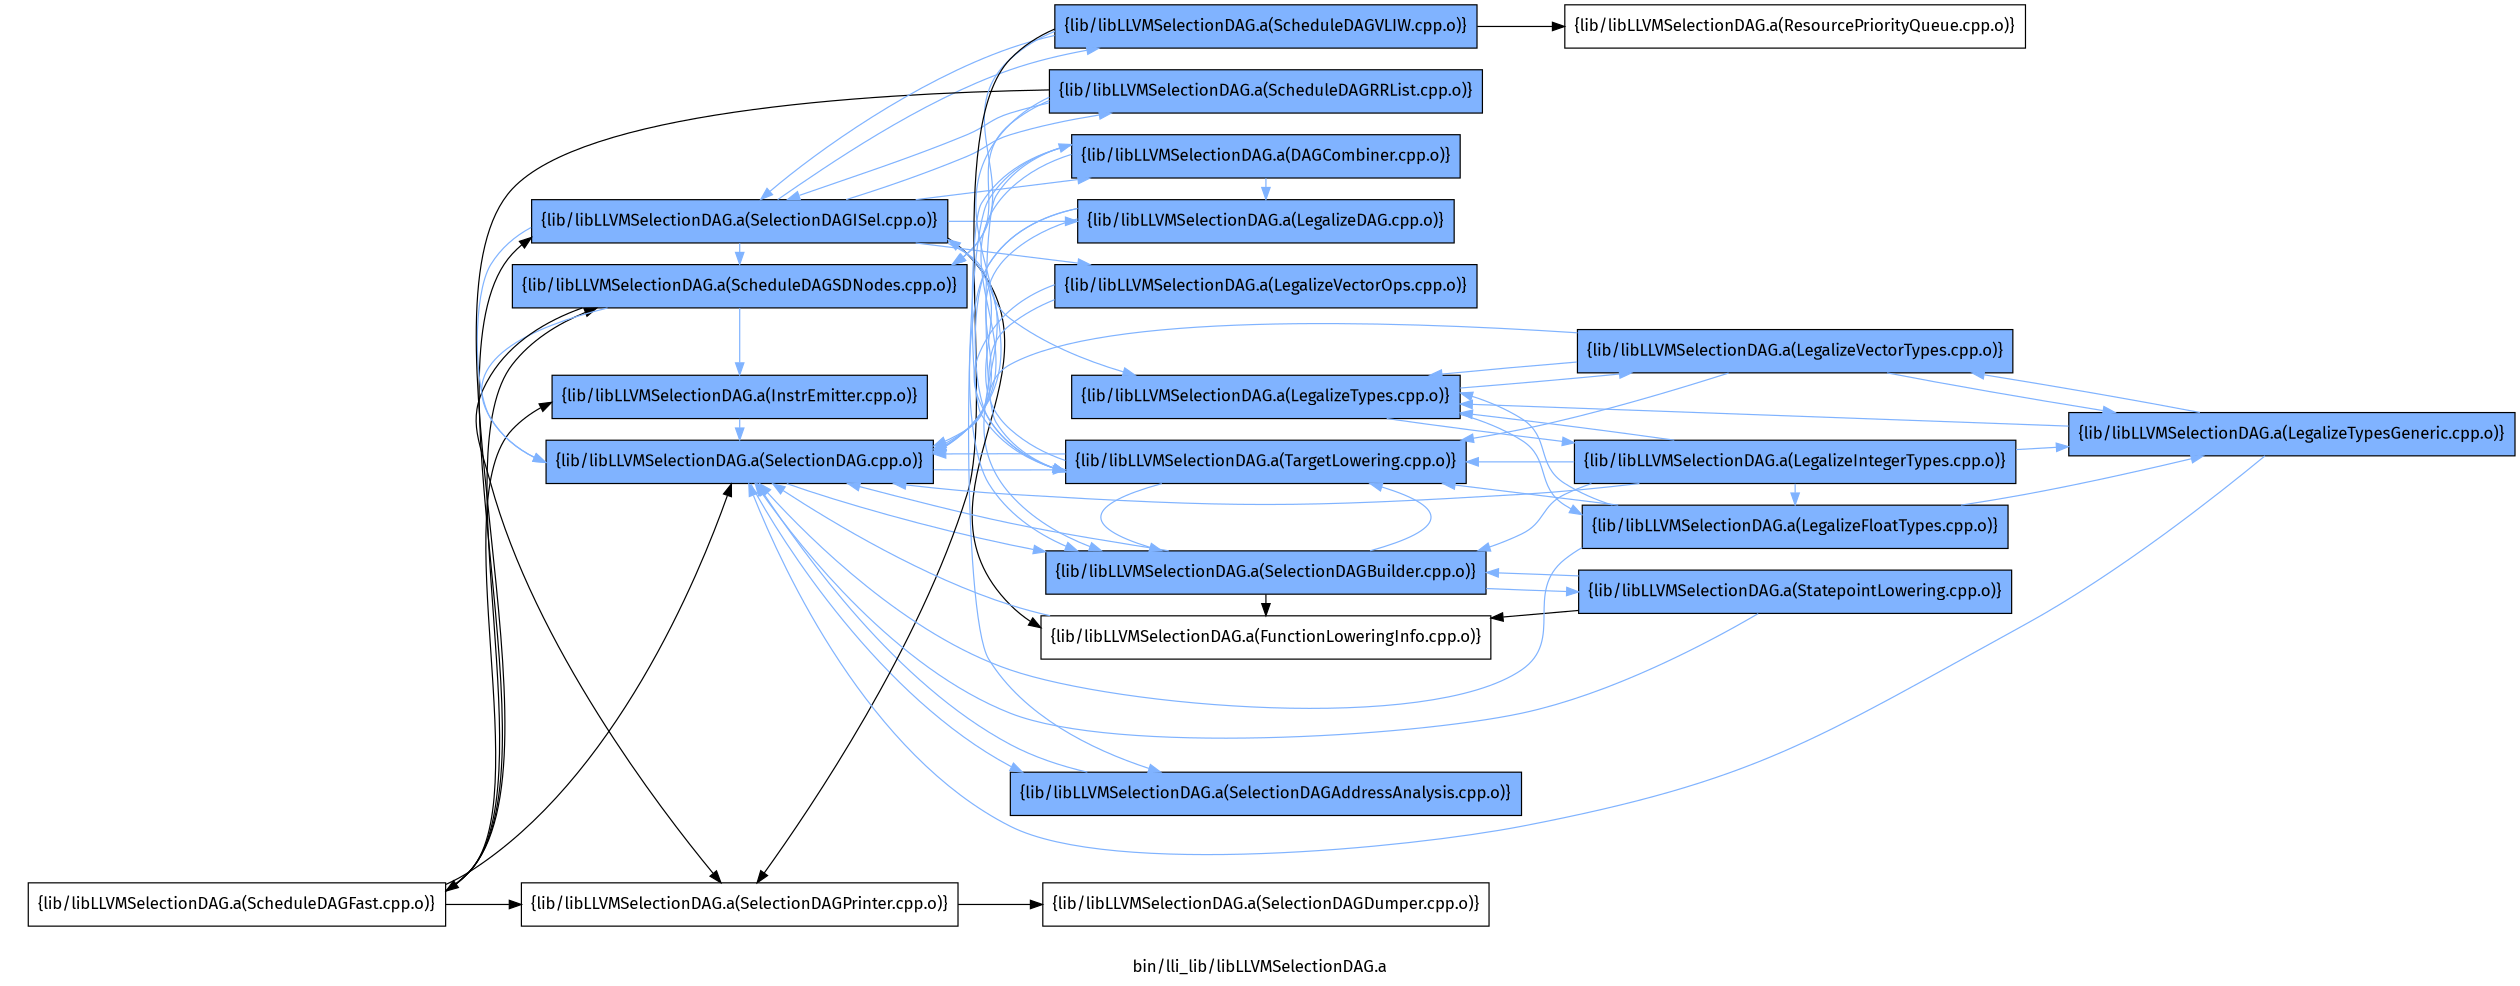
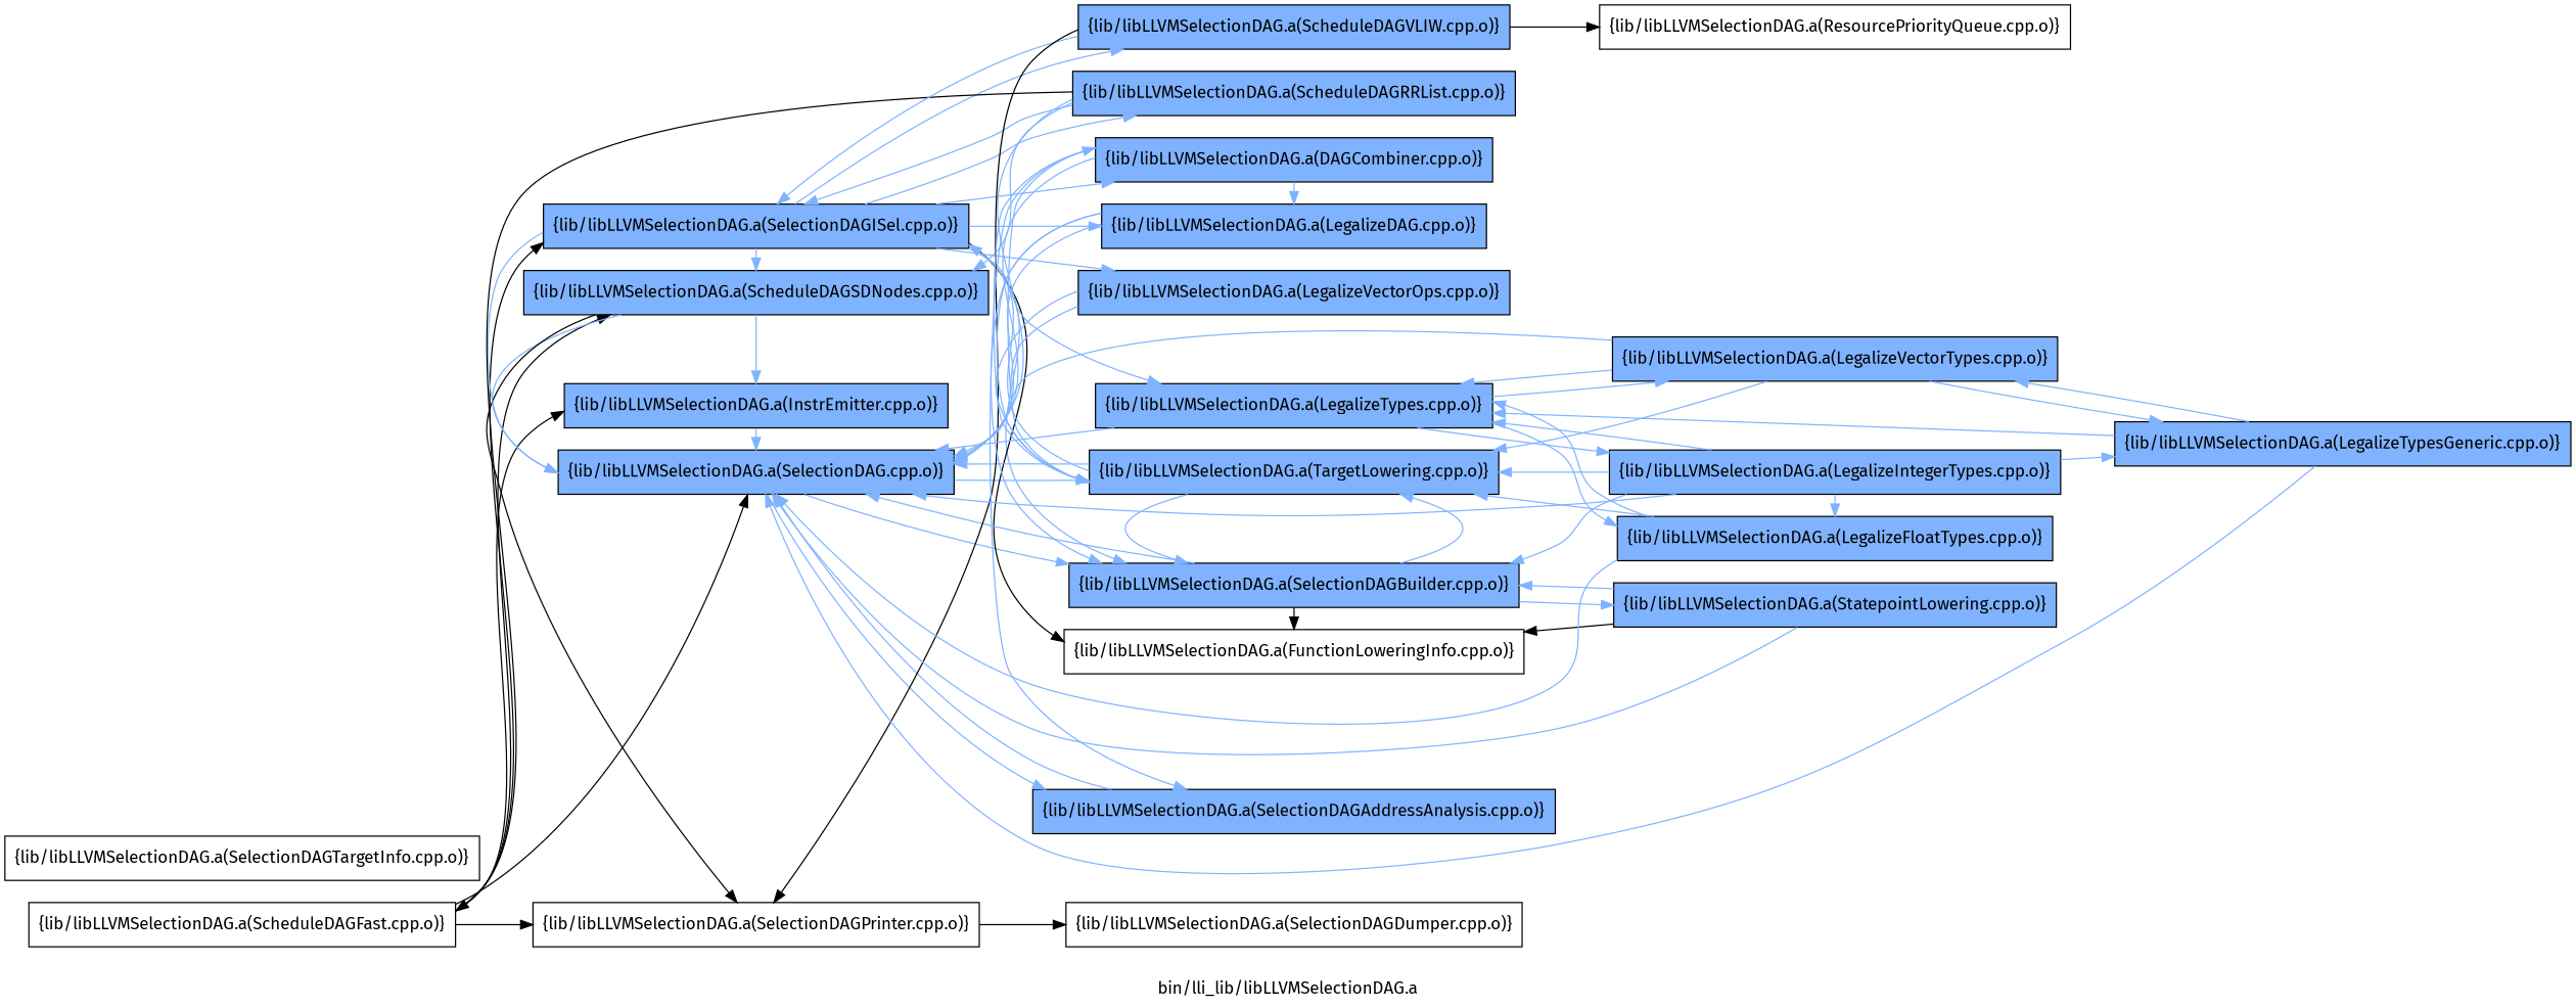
  digraph {
    fontname="Fira Sans"
    label="bin/lli_lib/libLLVMSelectionDAG.a"
    rankdir=LR
    node [fontname="Fira Sans" group=1 shape=box fillcolor="0.600000 0.5 1" style=filled]
    edge [fontname="Fira Sans" color="0.600000 0.5 1"]
    n1 [group=0 label="{lib/libLLVMSelectionDAG.a(ScheduleDAGFast.cpp.o)}" fillcolor="" style=""]
    n2 [label="{lib/libLLVMSelectionDAG.a(InstrEmitter.cpp.o)}"]
    n3 [label="{lib/libLLVMSelectionDAG.a(ScheduleDAGSDNodes.cpp.o)}"]
    n4 [label="{lib/libLLVMSelectionDAG.a(SelectionDAG.cpp.o)}"]
    n5 [label="{lib/libLLVMSelectionDAG.a(SelectionDAGISel.cpp.o)}"]
    n6 [group=0 label="{lib/libLLVMSelectionDAG.a(SelectionDAGPrinter.cpp.o)}" fillcolor="" style=""]
    n7 [label="{lib/libLLVMSelectionDAG.a(SelectionDAGBuilder.cpp.o)}"]
    n8 [label="{lib/libLLVMSelectionDAG.a(SelectionDAGAddressAnalysis.cpp.o)}"]
    n9 [label="{lib/libLLVMSelectionDAG.a(TargetLowering.cpp.o)}"]
    n10 [label="{lib/libLLVMSelectionDAG.a(ScheduleDAGRRList.cpp.o)}"]
    n11 [label="{lib/libLLVMSelectionDAG.a(ScheduleDAGVLIW.cpp.o)}"]
    n12 [group=0 label="{lib/libLLVMSelectionDAG.a(FunctionLoweringInfo.cpp.o)}" fillcolor="" style=""]
    n13 [group=0 label="{lib/libLLVMSelectionDAG.a(SelectionDAGDumper.cpp.o)}" fillcolor="" style=""]
    n14 [label="{lib/libLLVMSelectionDAG.a(DAGCombiner.cpp.o)}"]
    n15 [label="{lib/libLLVMSelectionDAG.a(LegalizeDAG.cpp.o)}"]
    n16 [label="{lib/libLLVMSelectionDAG.a(LegalizeTypes.cpp.o)}"]
    n17 [label="{lib/libLLVMSelectionDAG.a(LegalizeVectorOps.cpp.o)}"]
    n18 [label="{lib/libLLVMSelectionDAG.a(StatepointLowering.cpp.o)}"]
    n19 [group=0 label="{lib/libLLVMSelectionDAG.a(ResourcePriorityQueue.cpp.o)}" fillcolor="" style=""]
    n20 [label="{lib/libLLVMSelectionDAG.a(LegalizeFloatTypes.cpp.o)}"]
    n21 [label="{lib/libLLVMSelectionDAG.a(LegalizeVectorTypes.cpp.o)}"]
    n22 [label="{lib/libLLVMSelectionDAG.a(LegalizeIntegerTypes.cpp.o)}"]
    n23 [label="{lib/libLLVMSelectionDAG.a(LegalizeTypesGeneric.cpp.o)}"]
+   n24 [group=0 label="{lib/libLLVMSelectionDAG.a(SelectionDAGTargetInfo.cpp.o)}" fillcolor="" style=""]
    subgraph sub_1 {
      rank=same
      n1
    }
    subgraph sub_2 {
      rank=same
      n2
      n3
      n4
      n5
      n6
    }
    subgraph sub_3 {
      rank=same
      n7
      n8
      n9
      n10
      n11
      n12
      n13
      n14
      n15
      n16
      n17
    }
    subgraph sub_4 {
      rank=same
      n18
      n19
      n20
      n21
      n22
    }
    subgraph sub_5 {
      rank=same
      n1
    }
    subgraph sub_6 {
      rank=same
      n2
      n3
      n4
      n5
      n6
    }
    subgraph sub_7 {
      rank=same
      n7
      n8
      n9
      n10
      n11
      n12
      n13
      n14
      n15
      n16
      n17
    }
    subgraph sub_8 {
      rank=same
      n18
      n19
      n20
      n21
      n22
    }
    n1 -> n2 [color=""]
    n1 -> n3 [color=""]
    n1 -> n4 [color=""]
    n1 -> n5 [color=""]
    n1 -> n6 [color=""]
    n2 -> n4
    n3 -> n2
    n3 -> n4
    n3 -> n6 [color=""]
    n4 -> n7
    n4 -> n8
    n4 -> n9
    n5 -> n3
    n5 -> n4
    n5 -> n7
    n5 -> n10
    n5 -> n11
    n5 -> n12 [color=""]
    n5 -> n14
    n5 -> n15
    n5 -> n16
    n5 -> n17
    n6 -> n13 [color=""]
    n7 -> n4
    n7 -> n9
    n7 -> n12 [color=""]
    n7 -> n18
    n8 -> n4
    n9 -> n4
    n9 -> n5
    n9 -> n7
    n9 -> n14
    n10 -> n1 [color=""]
    n10 -> n3
    n10 -> n4
    n10 -> n5
-   n11 -> n3
    n11 -> n5
    n11 -> n6 [color=""]
    n11 -> n19 [color=""]
    n14 -> n4
    n14 -> n8
    n14 -> n9
    n14 -> n15
    n15 -> n4
    n15 -> n7
    n15 -> n9
-   n12 -> n4
+   n16 -> n4
    n16 -> n20
    n16 -> n21
    n16 -> n22
    n17 -> n4
    n17 -> n9
    n18 -> n4
    n18 -> n7
    n18 -> n12 [color=""]
    n20 -> n4
    n20 -> n9
    n20 -> n16
-   n20 -> n23
    n21 -> n4
    n21 -> n9
    n21 -> n16
    n21 -> n23
    n22 -> n4
    n22 -> n7
    n22 -> n9
    n22 -> n16
    n22 -> n20
    n22 -> n23
    n23 -> n4
    n23 -> n16
    n23 -> n21
  }
